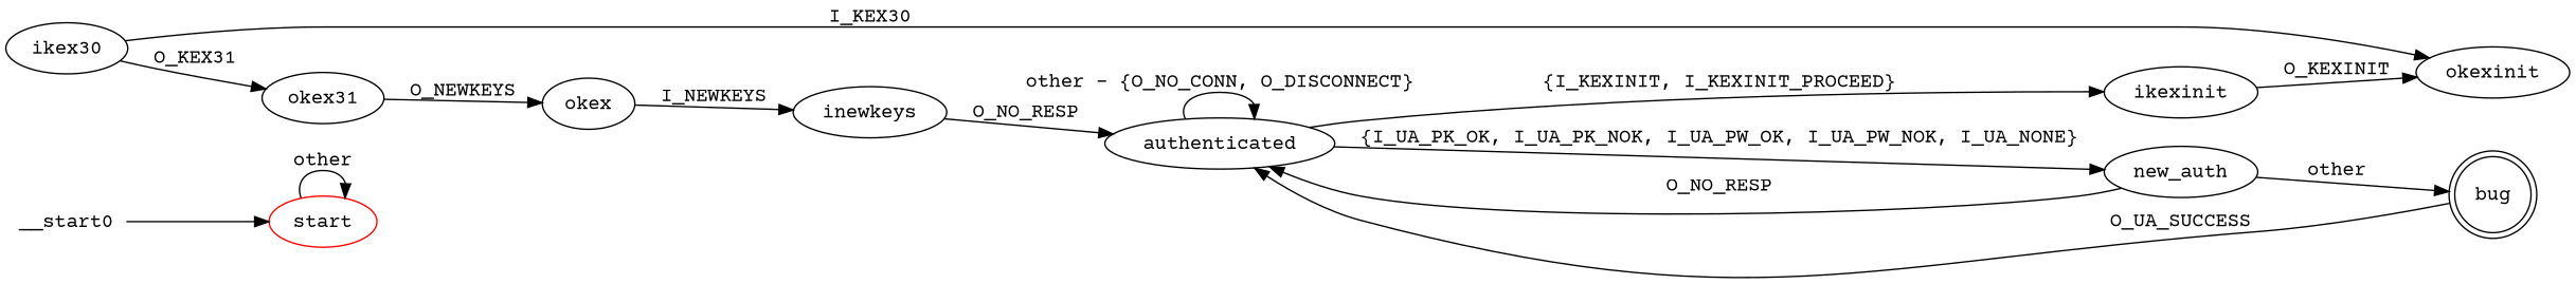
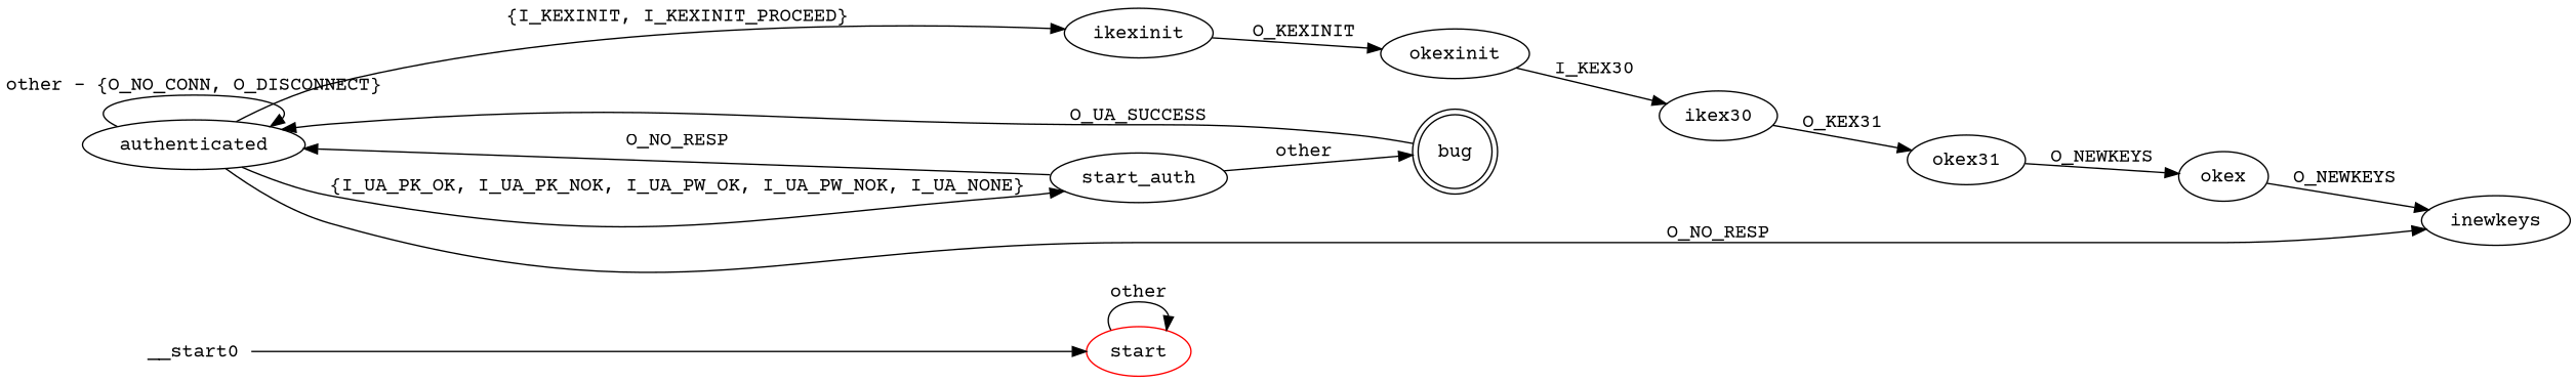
  digraph {
    fontname="Courier Prime"
    rankdir=LR
    node [fontname="Courier Prime"]
    edge [fontname="Courier Prime"]
    start [color=red]
    authenticated
-   new_auth
+   new_auth [label=start_auth]
    ikexinit
    bug [shape=doublecircle]
    okexinit
    ikex30
    okex31
    n9 [label=okex]
    inewkeys
    __start0 [height=0 shape=none width=0]
    start -> start [label=other]
    authenticated -> authenticated [label="other - {O_NO_CONN, O_DISCONNECT}"]
    authenticated -> new_auth [label="{I_UA_PK_OK, I_UA_PK_NOK, I_UA_PW_OK, I_UA_PW_NOK, I_UA_NONE}"]
    authenticated -> ikexinit [label="{I_KEXINIT, I_KEXINIT_PROCEED}"]
    new_auth -> authenticated [label=O_NO_RESP]
    new_auth -> bug [label=other]
    ikexinit -> okexinit [label=O_KEXINIT]
    bug -> authenticated [label=O_UA_SUCCESS]
-   ikex30 -> okexinit [label=I_KEX30]
+   okexinit -> ikex30 [label=I_KEX30]
    ikex30 -> okex31 [label=O_KEX31]
    okex31 -> n9 [label=O_NEWKEYS]
-   n9 -> inewkeys [label=I_NEWKEYS]
-   inewkeys -> authenticated [label=O_NO_RESP]
+   n9 -> inewkeys [label=O_NEWKEYS]
+   authenticated -> inewkeys [label=O_NO_RESP]
    __start0 -> start
  }
